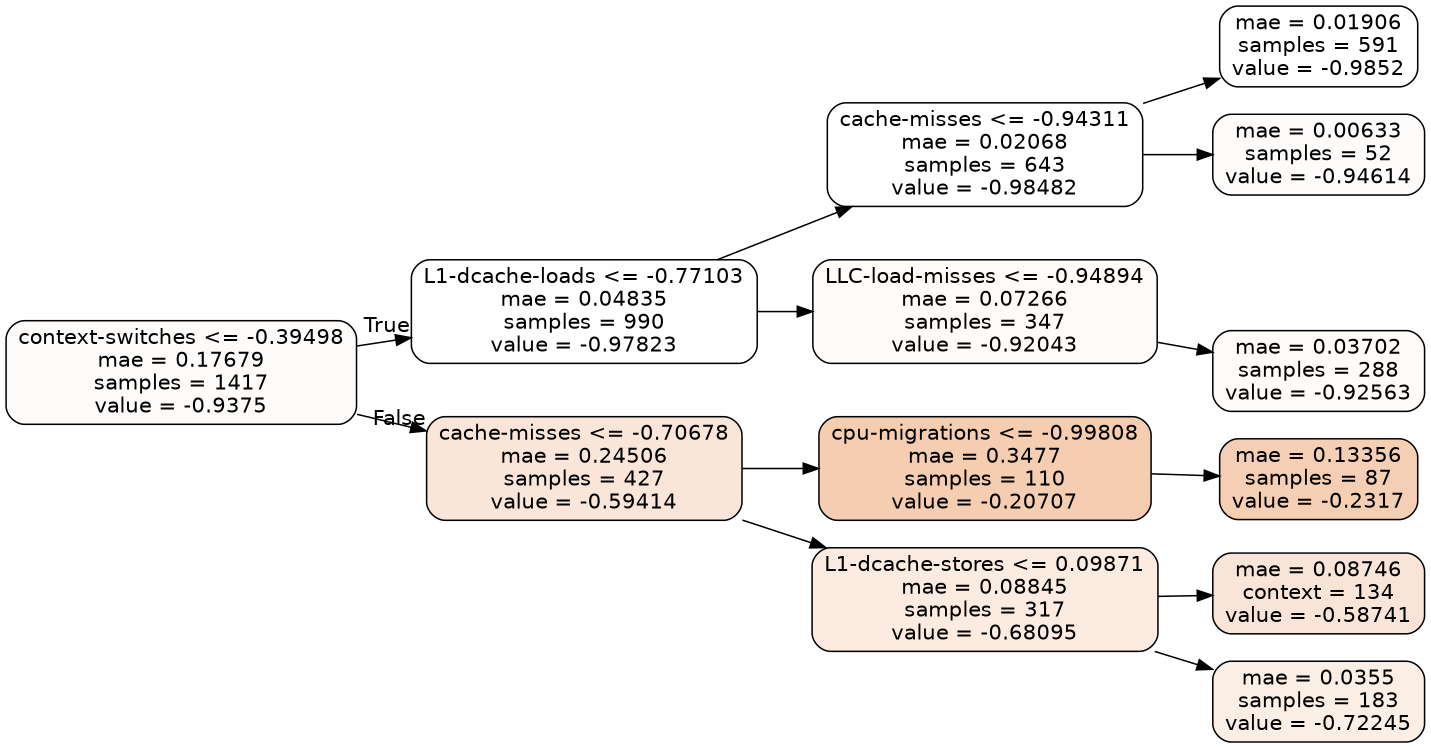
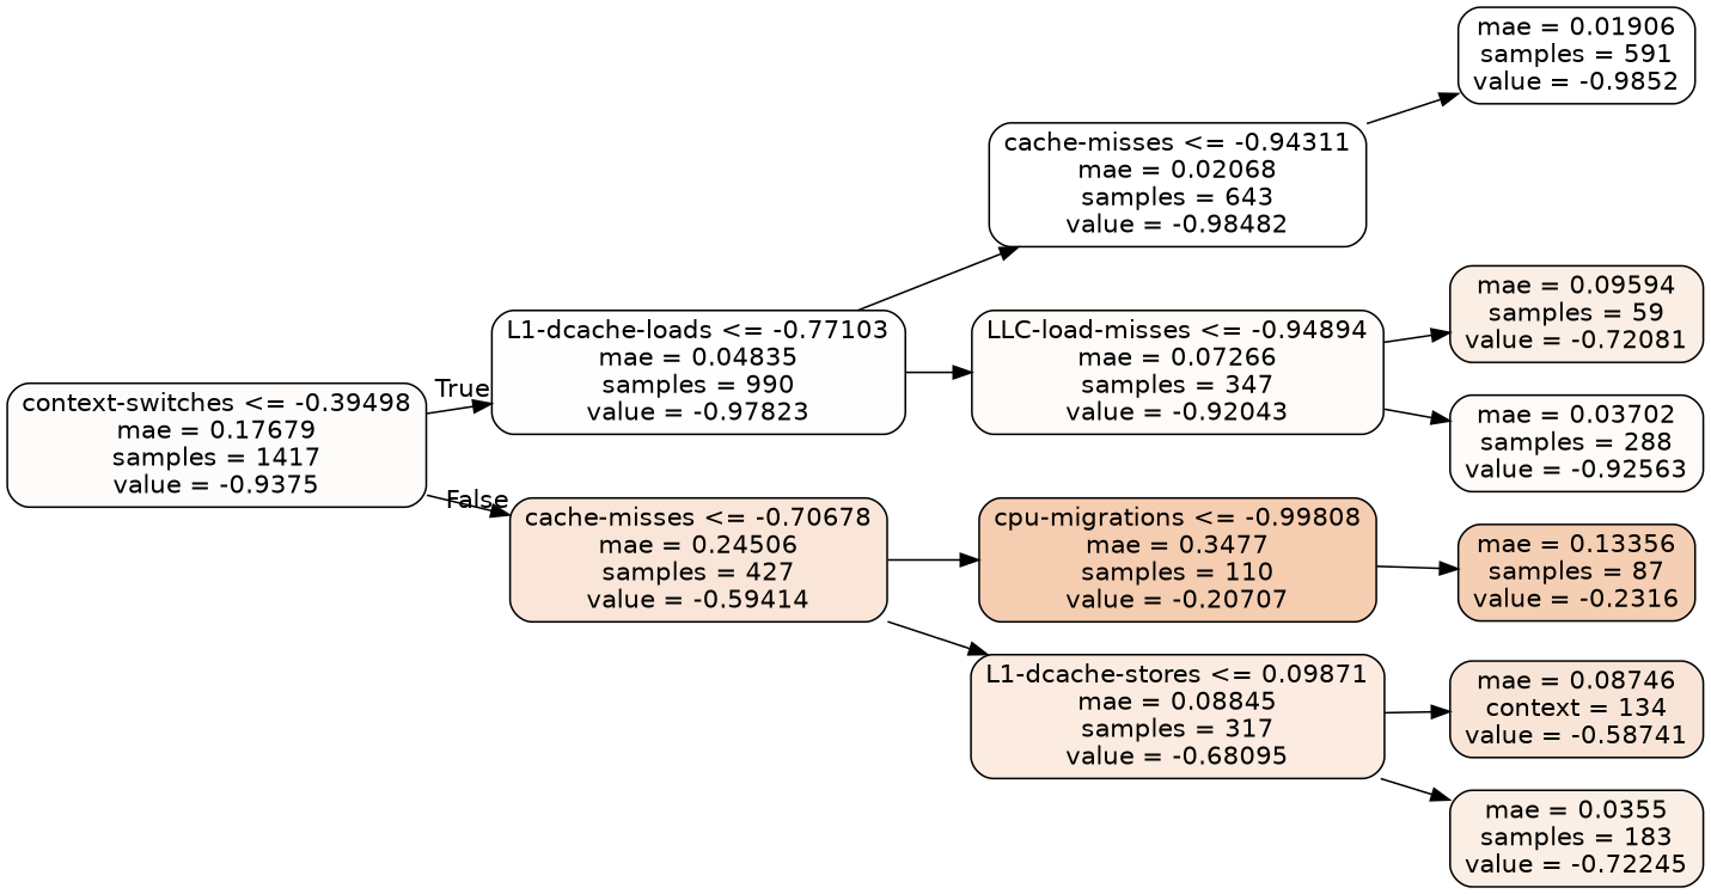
  digraph {
    rankdir=LR
    node [color=black fillcolor="#e5813900" fontname=helvetica shape=box style="filled, rounded"]
    edge [fontname=helvetica]
    n1 [fillcolor="#e5813906" label="context-switches <= -0.39498\nmae = 0.17679\nsamples = 1417\nvalue = -0.9375"]
    n2 [fillcolor="#e5813901" label="L1-dcache-loads <= -0.77103\nmae = 0.04835\nsamples = 990\nvalue = -0.97823"]
    n3 [fillcolor="#e5813932" label="cache-misses <= -0.70678\nmae = 0.24506\nsamples = 427\nvalue = -0.59414"]
    n4 [label="cache-misses <= -0.94311\nmae = 0.02068\nsamples = 643\nvalue = -0.98482"]
    n5 [fillcolor="#e5813908" label="LLC-load-misses <= -0.94894\nmae = 0.07266\nsamples = 347\nvalue = -0.92043"]
    n6 [fillcolor="#e5813964" label="cpu-migrations <= -0.99808\nmae = 0.3477\nsamples = 110\nvalue = -0.20707"]
    n7 [fillcolor="#e5813927" label="L1-dcache-stores <= 0.09871\nmae = 0.08845\nsamples = 317\nvalue = -0.68095"]
    n8 [label="mae = 0.01906\nsamples = 591\nvalue = -0.9852"]
-   n9 [fillcolor="#e5813905" label="mae = 0.00633\nsamples = 52\nvalue = -0.94614"]
+   n10 [fillcolor="#e5813922" label="mae = 0.09594\nsamples = 59\nvalue = -0.72081"]
    n11 [fillcolor="#e5813908" label="mae = 0.03702\nsamples = 288\nvalue = -0.92563"]
-   n12 [fillcolor="#e5813961" label="mae = 0.13356\nsamples = 87\nvalue = -0.2317"]
+   n12 [fillcolor="#e5813961" label="mae = 0.13356\nsamples = 87\nvalue = -0.2316"]
    n13 [fillcolor="#e5813933" label="mae = 0.08746\ncontext = 134\nvalue = -0.58741"]
    n14 [fillcolor="#e5813922" label="mae = 0.0355\nsamples = 183\nvalue = -0.72245"]
    n1 -> n2 [headlabel=True labelangle=45 labeldistance=2.5]
    n1 -> n3 [headlabel=False labelangle=-45 labeldistance=2.5]
    n2 -> n4
    n2 -> n5
    n3 -> n6
    n3 -> n7
    n4 -> n8
-   n4 -> n9
+   n5 -> n10
    n5 -> n11
    n6 -> n12
    n7 -> n13
    n7 -> n14
  }
